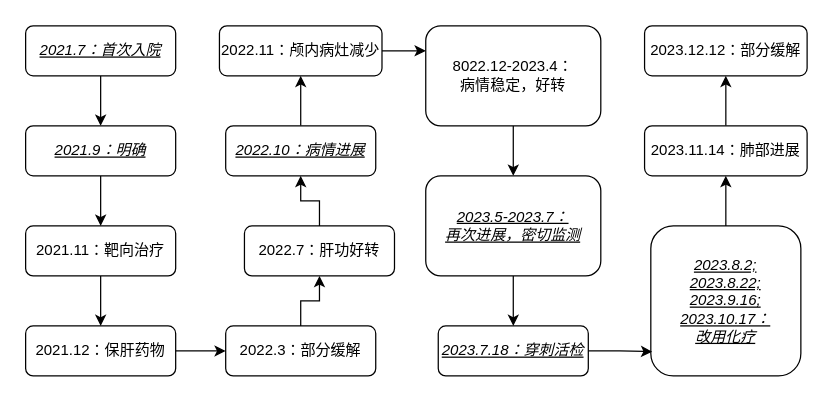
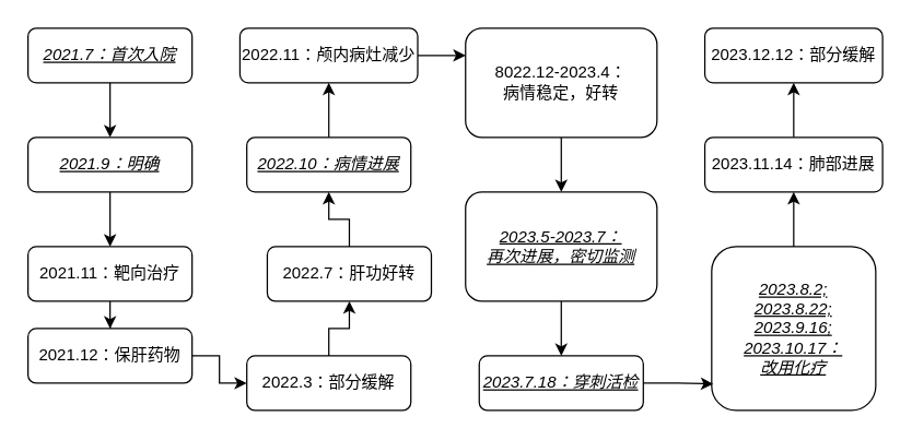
  <mxCell id="0" />
  <mxCell id="1" parent="0" />
  <mxCell id="2" value="" style="edgeStyle=orthogonalEdgeStyle;rounded=0;orthogonalLoop=1;jettySize=auto;html=1;" parent="1" source="3" target="5" edge="1"><mxGeometry relative="1" as="geometry" /></mxCell>
  <mxCell id="3" value="&lt;u&gt;&lt;i&gt;2021.7：首次入院&lt;/i&gt;&lt;/u&gt;" style="rounded=1;whiteSpace=wrap;html=1;fontSize=12;glass=0;strokeWidth=1;shadow=0;" parent="1" vertex="1"><mxGeometry x="20" y="20" width="120" height="40" as="geometry" /></mxCell>
  <mxCell id="4" value="" style="edgeStyle=orthogonalEdgeStyle;rounded=0;orthogonalLoop=1;jettySize=auto;html=1;" parent="1" source="5" target="7" edge="1"><mxGeometry relative="1" as="geometry" /></mxCell>
  <mxCell id="5" value="&lt;i&gt;&lt;u&gt;2021.9：明确&lt;/u&gt;&lt;/i&gt;" style="rounded=1;whiteSpace=wrap;html=1;" parent="1" vertex="1"><mxGeometry x="20" y="100" width="120" height="40" as="geometry" /></mxCell>
  <mxCell id="6" value="" style="edgeStyle=orthogonalEdgeStyle;rounded=0;orthogonalLoop=1;jettySize=auto;html=1;" parent="1" source="7" target="9" edge="1"><mxGeometry relative="1" as="geometry" /></mxCell>
  <mxCell id="7" value="2021.11：靶向治疗" style="whiteSpace=wrap;html=1;rounded=1;" parent="1" vertex="1"><mxGeometry x="20" y="180" width="120" height="40" as="geometry" /></mxCell>
  <mxCell id="8" value="" style="edgeStyle=orthogonalEdgeStyle;rounded=0;orthogonalLoop=1;jettySize=auto;html=1;" parent="1" source="9" target="11" edge="1"><mxGeometry relative="1" as="geometry" /></mxCell>
- <mxCell id="9" value="2021.12：保肝药物" style="whiteSpace=wrap;html=1;rounded=1;" parent="1" vertex="1"><mxGeometry x="20" y="260" width="120" height="40" as="geometry" /></mxCell>
+ <mxCell id="9" value="2021.12：保肝药物" style="whiteSpace=wrap;html=1;rounded=1;" parent="1" vertex="1"><mxGeometry x="20" y="240" width="120" height="40" as="geometry" /></mxCell>
  <mxCell id="10" value="" style="edgeStyle=orthogonalEdgeStyle;rounded=0;orthogonalLoop=1;jettySize=auto;html=1;" parent="1" source="11" target="13" edge="1"><mxGeometry relative="1" as="geometry" /></mxCell>
  <mxCell id="11" value="2022.3：部分缓解" style="whiteSpace=wrap;html=1;rounded=1;" parent="1" vertex="1"><mxGeometry x="180" y="260" width="120" height="40" as="geometry" /></mxCell>
  <mxCell id="12" value="" style="edgeStyle=orthogonalEdgeStyle;rounded=0;orthogonalLoop=1;jettySize=auto;html=1;" parent="1" source="13" target="15" edge="1"><mxGeometry relative="1" as="geometry" /></mxCell>
  <mxCell id="13" value="2022.7：肝功好转" style="whiteSpace=wrap;html=1;rounded=1;" parent="1" vertex="1"><mxGeometry x="195" y="180" width="120" height="40" as="geometry" /></mxCell>
  <mxCell id="14" value="" style="edgeStyle=orthogonalEdgeStyle;rounded=0;orthogonalLoop=1;jettySize=auto;html=1;" parent="1" source="15" target="17" edge="1"><mxGeometry relative="1" as="geometry" /></mxCell>
  <mxCell id="15" value="&lt;i&gt;&lt;u&gt;2022.10：病情进展&lt;/u&gt;&lt;/i&gt;" style="whiteSpace=wrap;html=1;rounded=1;" parent="1" vertex="1"><mxGeometry x="180" y="100" width="120" height="40" as="geometry" /></mxCell>
  <mxCell id="16" style="edgeStyle=orthogonalEdgeStyle;rounded=0;orthogonalLoop=1;jettySize=auto;html=1;entryX=0;entryY=0.25;entryDx=0;entryDy=0;" parent="1" source="17" target="19" edge="1"><mxGeometry relative="1" as="geometry" /></mxCell>
  <mxCell id="17" value="2022.11：颅内病灶减少" style="whiteSpace=wrap;html=1;rounded=1;" parent="1" vertex="1"><mxGeometry x="175" y="20" width="130" height="40" as="geometry" /></mxCell>
  <mxCell id="18" value="" style="edgeStyle=orthogonalEdgeStyle;rounded=0;orthogonalLoop=1;jettySize=auto;html=1;" parent="1" source="19" target="21" edge="1"><mxGeometry relative="1" as="geometry" /></mxCell>
  <mxCell id="19" value="8022.12-2023.4：&lt;br&gt;病情稳定，好转" style="whiteSpace=wrap;html=1;rounded=1;" parent="1" vertex="1"><mxGeometry x="340" y="20" width="140" height="80" as="geometry" /></mxCell>
  <mxCell id="20" value="" style="edgeStyle=orthogonalEdgeStyle;rounded=0;orthogonalLoop=1;jettySize=auto;html=1;" parent="1" source="21" target="22" edge="1"><mxGeometry relative="1" as="geometry" /></mxCell>
  <mxCell id="21" value="&lt;i&gt;&lt;u&gt;2023.5-2023.7：&lt;br&gt;再次进展，密切监测&lt;/u&gt;&lt;/i&gt;" style="whiteSpace=wrap;html=1;rounded=1;" parent="1" vertex="1"><mxGeometry x="340" y="140" width="140" height="80" as="geometry" /></mxCell>
  <mxCell id="22" value="&lt;i&gt;&lt;u&gt;2023.7.18：穿刺活检&lt;/u&gt;&lt;/i&gt;" style="whiteSpace=wrap;html=1;rounded=1;" parent="1" vertex="1"><mxGeometry x="350" y="260" width="120" height="40" as="geometry" /></mxCell>
  <mxCell id="23" value="" style="edgeStyle=orthogonalEdgeStyle;rounded=0;orthogonalLoop=1;jettySize=auto;html=1;" parent="1" source="24" target="25" edge="1"><mxGeometry relative="1" as="geometry" /></mxCell>
  <mxCell id="24" value="2023.11.14：肺部进展" style="whiteSpace=wrap;html=1;rounded=1;" parent="1" vertex="1"><mxGeometry x="515" y="100" width="130" height="40" as="geometry" /></mxCell>
  <mxCell id="25" value="2023.12.12：部分缓解" style="whiteSpace=wrap;html=1;rounded=1;" parent="1" vertex="1"><mxGeometry x="515" y="20" width="130" height="40" as="geometry" /></mxCell>
  <mxCell id="26" style="edgeStyle=orthogonalEdgeStyle;rounded=0;orthogonalLoop=1;jettySize=auto;html=1;exitX=0.5;exitY=0;exitDx=0;exitDy=0;entryX=0.5;entryY=1;entryDx=0;entryDy=0;" parent="1" source="27" target="24" edge="1"><mxGeometry relative="1" as="geometry" /></mxCell>
  <mxCell id="27" value="&lt;i&gt;&lt;u&gt;2023.8.2; &lt;br&gt;2023.8.22; &lt;br&gt;2023.9.16; 2023.10.17：&lt;br&gt;改用化疗&lt;/u&gt;&lt;/i&gt;" style="whiteSpace=wrap;html=1;rounded=1;" parent="1" vertex="1"><mxGeometry x="520" y="180" width="120" height="120" as="geometry" /></mxCell>
  <mxCell id="28" style="edgeStyle=orthogonalEdgeStyle;rounded=0;orthogonalLoop=1;jettySize=auto;html=1;exitX=1;exitY=0.5;exitDx=0;exitDy=0;entryX=0.009;entryY=0.838;entryDx=0;entryDy=0;entryPerimeter=0;" parent="1" source="22" target="27" edge="1"><mxGeometry relative="1" as="geometry" /></mxCell>
